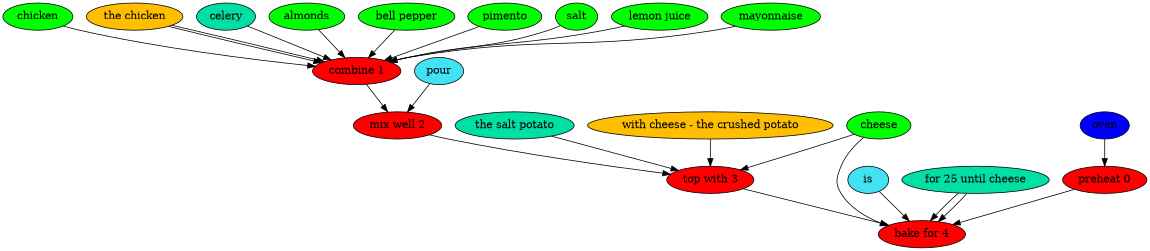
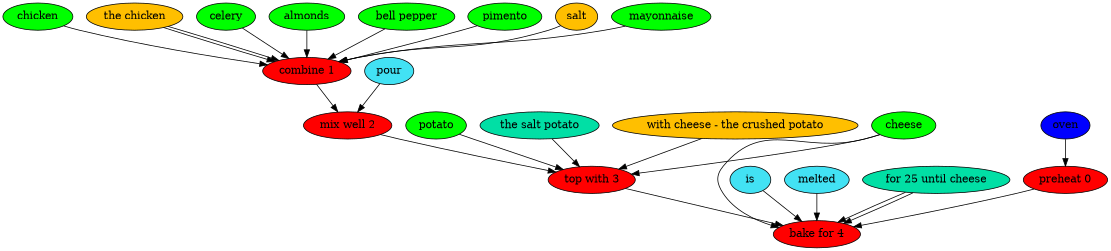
  digraph {
    node [fillcolor=green style=filled]
    "preheat 0" [fillcolor=red]
    "bake for 4" [fillcolor=red]
    oven [fillcolor="#0000ff"]
    "combine 1" [fillcolor=red]
    "mix well 2" [fillcolor=red]
    "top with 3" [fillcolor=red]
    chicken
    "the chicken" [fillcolor="#FFBF00"]
-   celery [fillcolor="#01DFA5"]
+   celery
    almonds
    "bell pepper"
    pimento
-   salt
-   "lemon juice"
+   salt [fillcolor="#FFBF00"]
    mayonnaise
    pour [fillcolor="#42e2f4"]
    cheese
+   potato
    n19 [fillcolor="#01DFA5" label="the salt potato"]
    "with cheese - the crushed potato" [fillcolor="#FFBF00"]
    is [fillcolor="#42e2f4"]
+   melted [fillcolor="#42e2f4"]
    "for 25 until cheese" [fillcolor="#01DFA5"]
    "preheat 0" -> "bake for 4"
    oven -> "preheat 0"
    "combine 1" -> "mix well 2"
    "mix well 2" -> "top with 3"
    "top with 3" -> "bake for 4"
    chicken -> "combine 1"
    "the chicken" -> "combine 1"
    "the chicken" -> "combine 1"
    celery -> "combine 1"
    almonds -> "combine 1"
    "bell pepper" -> "combine 1"
    pimento -> "combine 1"
    salt -> "combine 1"
-   "lemon juice" -> "combine 1"
    mayonnaise -> "combine 1"
    pour -> "mix well 2"
    cheese -> "bake for 4"
    cheese -> "top with 3"
+   potato -> "top with 3"
    n19 -> "top with 3"
    "with cheese - the crushed potato" -> "top with 3"
    is -> "bake for 4"
+   melted -> "bake for 4"
    "for 25 until cheese" -> "bake for 4"
    "for 25 until cheese" -> "bake for 4"
  }
